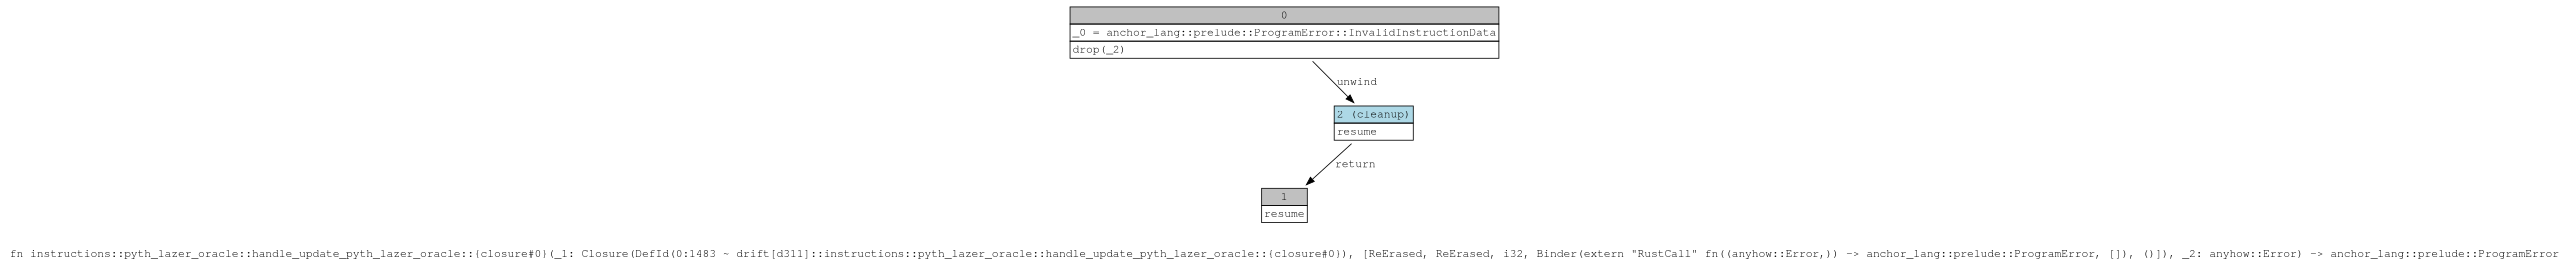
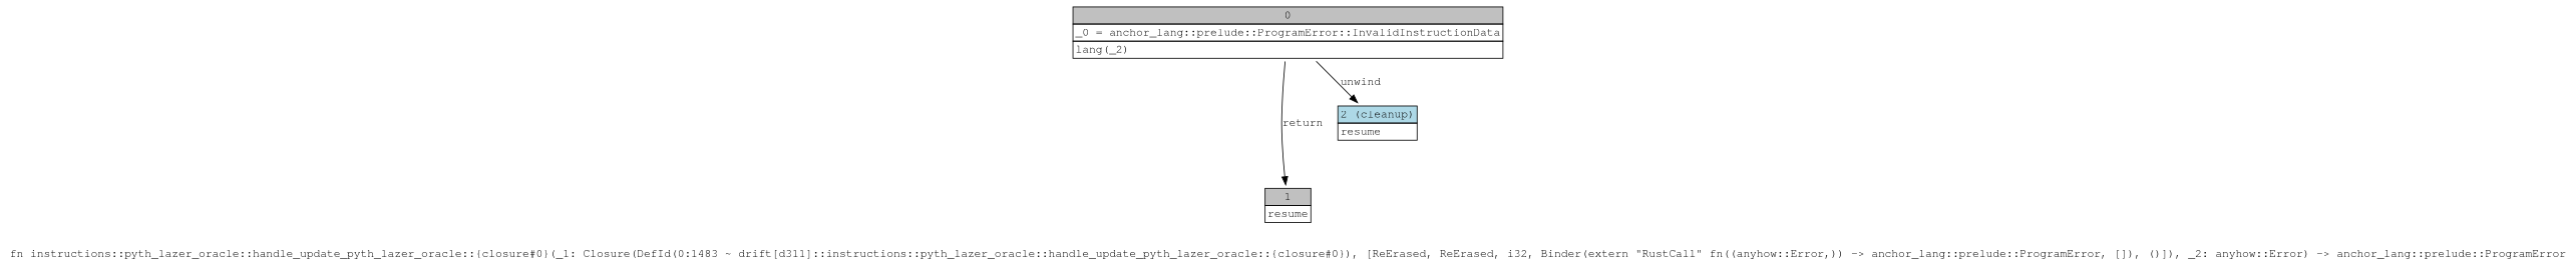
  digraph {
    fontname="Courier, monospace"
    label=<fn instructions::pyth_lazer_oracle::handle_update_pyth_lazer_oracle::{closure#0}(_1: Closure(DefId(0:1483 ~ drift[d311]::instructions::pyth_lazer_oracle::handle_update_pyth_lazer_oracle::{closure#0}), [ReErased, ReErased, i32, Binder(extern &quot;RustCall&quot; fn((anyhow::Error,)) -&gt; anchor_lang::prelude::ProgramError, []), ()]), _2: anyhow::Error) -&gt; anchor_lang::prelude::ProgramError<br align="left"/>>
    node [fontname="Courier, monospace" shape=none]
    edge [fontname="Courier, monospace"]
-   n1 [label=<<table border="0" cellborder="1" cellspacing="0"><tr><td bgcolor="gray" align="center" colspan="1">0</td></tr><tr><td align="left" balign="left">_0 = anchor_lang::prelude::ProgramError::InvalidInstructionData<br/></td></tr><tr><td align="left">drop(_2)</td></tr></table>>]
+   n1 [label=<<table border="0" cellborder="1" cellspacing="0"><tr><td bgcolor="gray" align="center" colspan="1">0</td></tr><tr><td align="left" balign="left">_0 = anchor_lang::prelude::ProgramError::InvalidInstructionData<br/></td></tr><tr><td align="left">lang(_2)</td></tr></table>>]
    n2 [label=<<table border="0" cellborder="1" cellspacing="0"><tr><td bgcolor="gray" align="center" colspan="1">1</td></tr><tr><td align="left">resume</td></tr></table>>]
    n3 [label=<<table border="0" cellborder="1" cellspacing="0"><tr><td bgcolor="lightblue" align="center" colspan="1">2 (cleanup)</td></tr><tr><td align="left">resume</td></tr></table>>]
-   n3 -> n2 [label=return]
+   n1 -> n2 [label=return]
    n1 -> n3 [label=unwind]
  }
